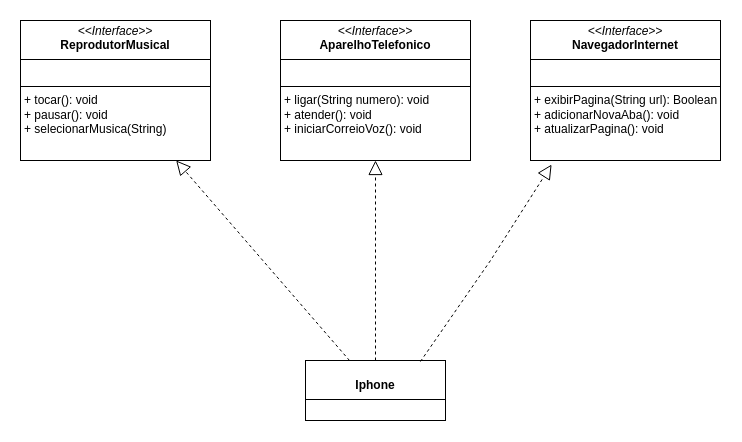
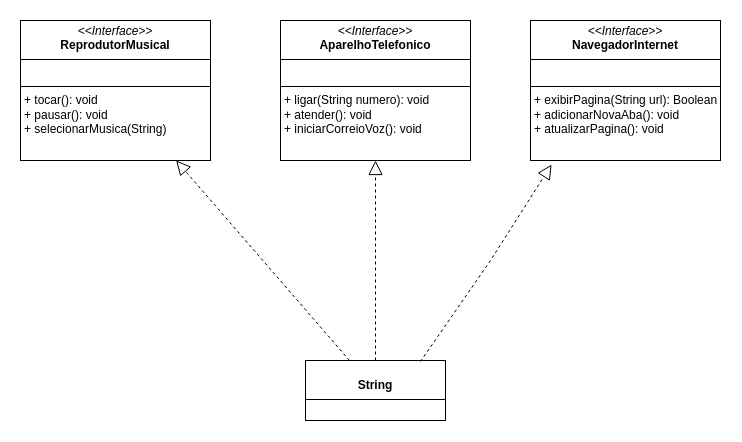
  <mxCell id="0" />
  <mxCell id="1" parent="0" />
  <mxCell id="2" value="&lt;p style=&quot;margin:0px;margin-top:4px;text-align:center;&quot;&gt;&lt;i&gt;&amp;lt;&amp;lt;Interface&amp;gt;&amp;gt;&lt;/i&gt;&lt;br&gt;&lt;b&gt;ReprodutorMusical&lt;/b&gt;&lt;br&gt;&lt;/p&gt;&lt;hr size=&quot;1&quot; style=&quot;border-style:solid;&quot;&gt;&lt;p style=&quot;margin:0px;margin-left:4px;&quot;&gt;&lt;br&gt;&lt;/p&gt;&lt;hr size=&quot;1&quot; style=&quot;border-style:solid;&quot;&gt;&lt;p style=&quot;margin:0px;margin-left:4px;&quot;&gt;+ tocar(): void&lt;br&gt;+ pausar(): void&lt;/p&gt;&lt;p style=&quot;margin:0px;margin-left:4px;&quot;&gt;+ selecionarMusica(String)&lt;br&gt;&lt;/p&gt;" style="verticalAlign=top;align=left;overflow=fill;html=1;whiteSpace=wrap;" vertex="1" parent="1"><mxGeometry x="20" y="20" width="190" height="140" as="geometry" /></mxCell>
  <mxCell id="3" value="&lt;p style=&quot;margin:0px;margin-top:4px;text-align:center;&quot;&gt;&lt;i&gt;&amp;lt;&amp;lt;Interface&amp;gt;&amp;gt;&lt;/i&gt;&lt;br&gt;&lt;b&gt;AparelhoTelefonico&lt;/b&gt;&lt;br&gt;&lt;/p&gt;&lt;hr size=&quot;1&quot; style=&quot;border-style:solid;&quot;&gt;&lt;p style=&quot;margin:0px;margin-left:4px;&quot;&gt;&lt;br&gt;&lt;/p&gt;&lt;hr size=&quot;1&quot; style=&quot;border-style:solid;&quot;&gt;&lt;p style=&quot;margin:0px;margin-left:4px;&quot;&gt;+ ligar(String numero): void&lt;br&gt;+ atender(): void&lt;/p&gt;&lt;p style=&quot;margin:0px;margin-left:4px;&quot;&gt;+ iniciarCorreioVoz(): void&lt;br&gt;&lt;/p&gt;" style="verticalAlign=top;align=left;overflow=fill;html=1;whiteSpace=wrap;" vertex="1" parent="1"><mxGeometry x="280" y="20" width="190" height="140" as="geometry" /></mxCell>
  <mxCell id="4" value="&lt;p style=&quot;margin:0px;margin-top:4px;text-align:center;&quot;&gt;&lt;i&gt;&amp;lt;&amp;lt;Interface&amp;gt;&amp;gt;&lt;/i&gt;&lt;br&gt;&lt;b&gt;NavegadorInternet&lt;/b&gt;&lt;br&gt;&lt;/p&gt;&lt;hr size=&quot;1&quot; style=&quot;border-style:solid;&quot;&gt;&lt;p style=&quot;margin:0px;margin-left:4px;&quot;&gt;&lt;br&gt;&lt;/p&gt;&lt;hr size=&quot;1&quot; style=&quot;border-style:solid;&quot;&gt;&lt;p style=&quot;margin:0px;margin-left:4px;&quot;&gt;+ exibirPagina(String url): Boolean&lt;br&gt;+ adicionarNovaAba(): void&lt;/p&gt;&lt;p style=&quot;margin:0px;margin-left:4px;&quot;&gt;+ atualizarPagina(): void&lt;br&gt;&lt;/p&gt;" style="verticalAlign=top;align=left;overflow=fill;html=1;whiteSpace=wrap;" vertex="1" parent="1"><mxGeometry x="530" y="20" width="190" height="140" as="geometry" /></mxCell>
- <mxCell id="5" value="&lt;span style=&quot;white-space: pre;&quot;&gt;&#09;&lt;/span&gt;&lt;p style=&quot;margin:0px;margin-top:4px;text-align:center;&quot;&gt;&lt;b&gt;Iphone&lt;/b&gt;&lt;br&gt;&lt;/p&gt;&lt;hr size=&quot;1&quot; style=&quot;border-style:solid;&quot;&gt;&lt;div style=&quot;height:2px;&quot;&gt;&lt;/div&gt;" style="verticalAlign=top;align=left;overflow=fill;html=1;whiteSpace=wrap;" vertex="1" parent="1"><mxGeometry x="305" y="360" width="140" height="60" as="geometry" /></mxCell>
+ <mxCell id="5" value="&lt;span style=&quot;white-space: pre;&quot;&gt;&#09;&lt;/span&gt;&lt;p style=&quot;margin:0px;margin-top:4px;text-align:center;&quot;&gt;&lt;b&gt;String&lt;/b&gt;&lt;br&gt;&lt;/p&gt;&lt;hr size=&quot;1&quot; style=&quot;border-style:solid;&quot;&gt;&lt;div style=&quot;height:2px;&quot;&gt;&lt;/div&gt;" style="verticalAlign=top;align=left;overflow=fill;html=1;whiteSpace=wrap;" vertex="1" parent="1"><mxGeometry x="305" y="360" width="140" height="60" as="geometry" /></mxCell>
  <mxCell id="6" value="" style="endArrow=block;dashed=1;endFill=0;endSize=12;html=1;rounded=0;" edge="1" parent="1" source="5" target="2"><mxGeometry width="160" relative="1" as="geometry"><mxPoint x="110" y="390" as="sourcePoint" /><mxPoint x="270" y="360" as="targetPoint" /></mxGeometry></mxCell>
  <mxCell id="7" value="" style="endArrow=block;dashed=1;endFill=0;endSize=12;html=1;rounded=0;" edge="1" parent="1" source="5" target="3"><mxGeometry width="160" relative="1" as="geometry"><mxPoint x="390" y="350" as="sourcePoint" /><mxPoint x="360" y="190" as="targetPoint" /><Array as="points" /></mxGeometry></mxCell>
  <mxCell id="8" value="" style="endArrow=block;dashed=1;endFill=0;endSize=12;html=1;rounded=0;exitX=0.821;exitY=0.017;exitDx=0;exitDy=0;exitPerimeter=0;entryX=0.111;entryY=1.029;entryDx=0;entryDy=0;entryPerimeter=0;" edge="1" parent="1" source="5" target="4"><mxGeometry width="160" relative="1" as="geometry"><mxPoint x="369" y="380" as="sourcePoint" /><mxPoint x="370" y="200" as="targetPoint" /><Array as="points"><mxPoint x="490" y="260" /></Array></mxGeometry></mxCell>
